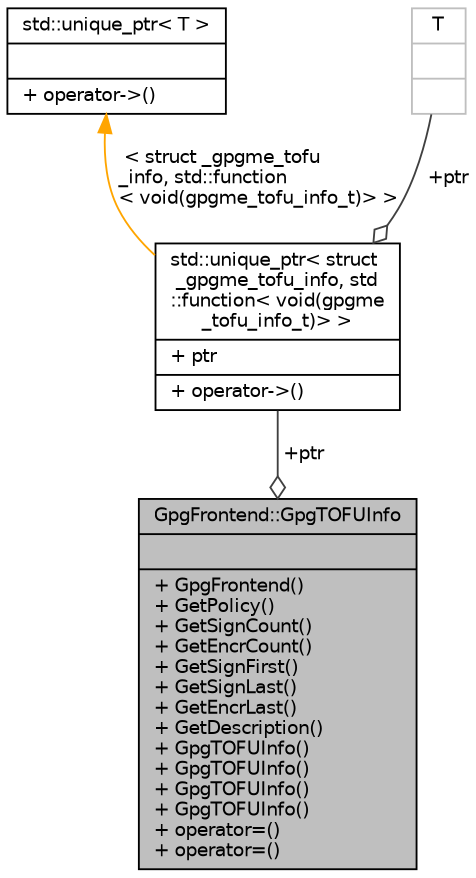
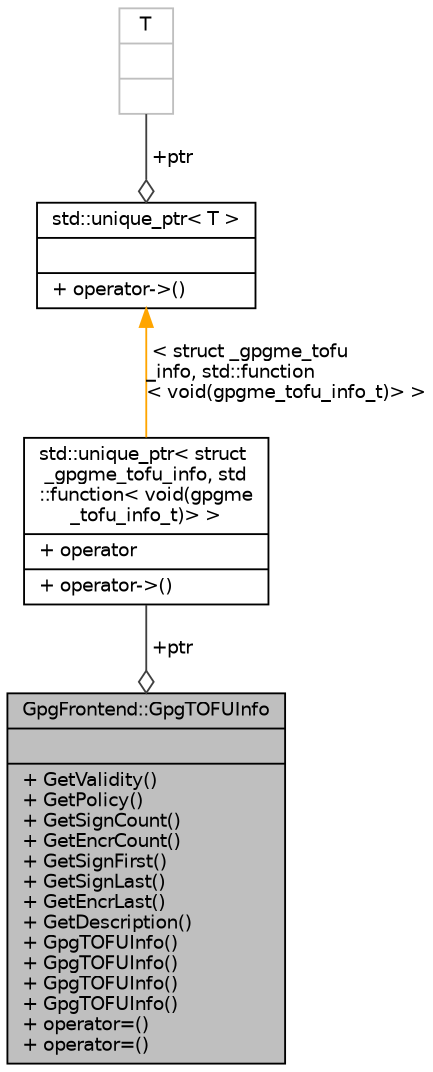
  digraph {
    node [color=black fillcolor=white fontname=Helvetica fontsize=10 shape=record style=filled]
    edge [arrowhead=odiamond color=grey25 fontname=Helvetica fontsize=10 labelfontname=Helvetica labelfontsize=10 style=solid]
-   n1 [fillcolor=grey75 fontcolor=black height=0.2 label="{GpgFrontend::GpgTOFUInfo\n||+ GpgFrontend()\l+ GetPolicy()\l+ GetSignCount()\l+ GetEncrCount()\l+ GetSignFirst()\l+ GetSignLast()\l+ GetEncrLast()\l+ GetDescription()\l+ GpgTOFUInfo()\l+ GpgTOFUInfo()\l+ GpgTOFUInfo()\l+ GpgTOFUInfo()\l+ operator=()\l+ operator=()\l}" width=0.4]
-   n2 [height=0.2 label="{std::unique_ptr\< struct\l _gpgme_tofu_info, std\l::function\< void(gpgme\l_tofu_info_t)\> \>\n|+ ptr\l|+ operator-\>()\l}" width=0.4]
+   n1 [fillcolor=grey75 fontcolor=black height=0.2 label="{GpgFrontend::GpgTOFUInfo\n||+ GetValidity()\l+ GetPolicy()\l+ GetSignCount()\l+ GetEncrCount()\l+ GetSignFirst()\l+ GetSignLast()\l+ GetEncrLast()\l+ GetDescription()\l+ GpgTOFUInfo()\l+ GpgTOFUInfo()\l+ GpgTOFUInfo()\l+ GpgTOFUInfo()\l+ operator=()\l+ operator=()\l}" width=0.4]
+   n2 [height=0.2 label="{std::unique_ptr\< struct\l _gpgme_tofu_info, std\l::function\< void(gpgme\l_tofu_info_t)\> \>\n|+ operator\l|+ operator-\>()\l}" width=0.4]
    n3 [height=0.2 label="{std::unique_ptr\< T \>\n||+ operator-\>()\l}" width=0.4]
    n4 [color=grey75 height=0.2 label="{T\n||}" width=0.4]
    n2 -> n1 [label=" +ptr"]
    n3 -> n2 [color=orange dir=back label=" \< struct _gpgme_tofu\l_info, std::function\l\< void(gpgme_tofu_info_t)\> \>" arrowhead=""]
-   n4 -> n2 [label=" +ptr"]
+   n4 -> n3 [label=" +ptr"]
  }
